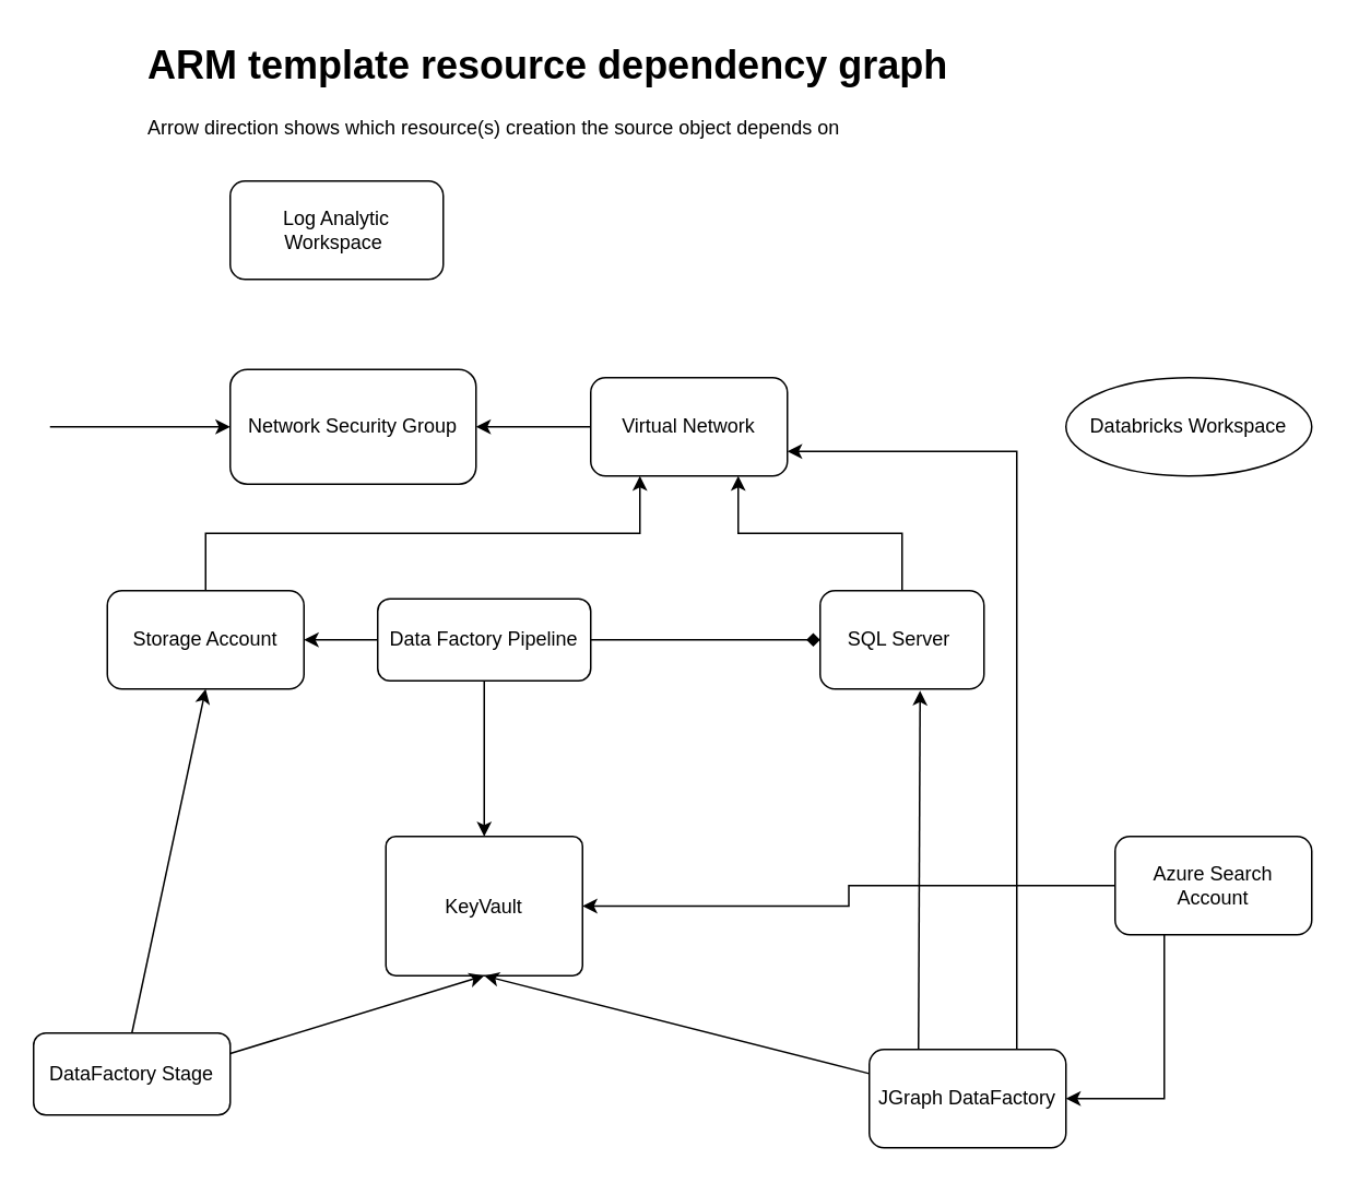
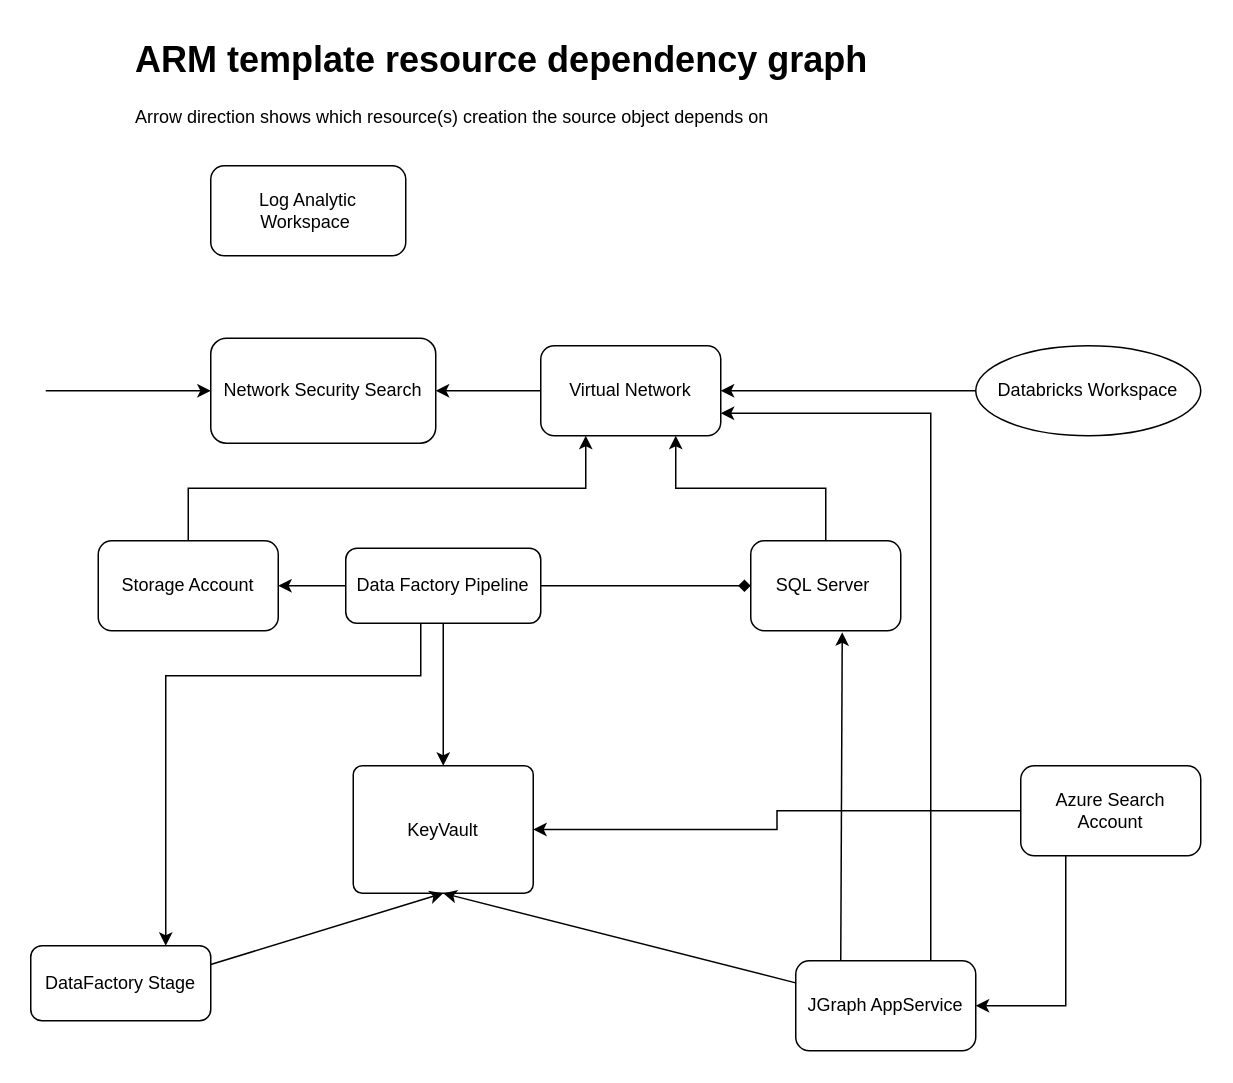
  <mxCell id="0" />
  <mxCell id="1" parent="0" />
  <mxCell id="2" value="" style="edgeStyle=orthogonalEdgeStyle;rounded=0;orthogonalLoop=1;jettySize=auto;html=1;" edge="1" parent="1" source="6" target="4"><mxGeometry relative="1" as="geometry" /></mxCell>
  <mxCell id="3" style="edgeStyle=orthogonalEdgeStyle;rounded=0;orthogonalLoop=1;jettySize=auto;html=1;entryX=0;entryY=0.5;entryDx=0;entryDy=0;" edge="1" parent="1" target="4"><mxGeometry relative="1" as="geometry"><mxPoint x="30" y="260" as="sourcePoint" /><Array as="points"><mxPoint x="30" y="260" /></Array></mxGeometry></mxCell>
- <mxCell id="4" value="Network Security Group&lt;br&gt;" style="rounded=1;whiteSpace=wrap;html=1;fontSize=12;glass=0;strokeWidth=1;shadow=0;" parent="1" vertex="1"><mxGeometry x="140" y="225" width="150" height="70" as="geometry" /></mxCell>
+ <mxCell id="4" value="Network Security Search&lt;br&gt;" style="rounded=1;whiteSpace=wrap;html=1;fontSize=12;glass=0;strokeWidth=1;shadow=0;" parent="1" vertex="1"><mxGeometry x="140" y="225" width="150" height="70" as="geometry" /></mxCell>
+ <mxCell id="5" style="edgeStyle=orthogonalEdgeStyle;rounded=0;orthogonalLoop=1;jettySize=auto;html=1;exitX=0;exitY=0.5;exitDx=0;exitDy=0;entryX=1;entryY=0.5;entryDx=0;entryDy=0;" edge="1" parent="1" source="18" target="6"><mxGeometry relative="1" as="geometry" /></mxCell>
  <mxCell id="6" value="Virtual Network" style="whiteSpace=wrap;html=1;rounded=1;shadow=0;strokeWidth=1;glass=0;" vertex="1" parent="1"><mxGeometry x="360" y="230" width="120" height="60" as="geometry" /></mxCell>
  <mxCell id="7" style="edgeStyle=orthogonalEdgeStyle;rounded=0;orthogonalLoop=1;jettySize=auto;html=1;exitX=0.5;exitY=0;exitDx=0;exitDy=0;entryX=0.25;entryY=1;entryDx=0;entryDy=0;" edge="1" parent="1" source="8" target="6"><mxGeometry relative="1" as="geometry"><mxPoint x="220" y="350" as="targetPoint" /></mxGeometry></mxCell>
  <mxCell id="8" value="Storage Account" style="whiteSpace=wrap;html=1;rounded=1;shadow=0;strokeWidth=1;glass=0;" vertex="1" parent="1"><mxGeometry x="65" y="360" width="120" height="60" as="geometry" /></mxCell>
  <mxCell id="9" style="edgeStyle=orthogonalEdgeStyle;rounded=0;orthogonalLoop=1;jettySize=auto;html=1;exitX=0.5;exitY=0;exitDx=0;exitDy=0;entryX=0.75;entryY=1;entryDx=0;entryDy=0;" edge="1" parent="1" source="10" target="6"><mxGeometry relative="1" as="geometry" /></mxCell>
  <mxCell id="10" value="SQL Server&amp;nbsp;" style="whiteSpace=wrap;html=1;rounded=1;shadow=0;strokeWidth=1;glass=0;" vertex="1" parent="1"><mxGeometry x="500" y="360" width="100" height="60" as="geometry" /></mxCell>
  <mxCell id="11" value="KeyVault" style="whiteSpace=wrap;html=1;rounded=1;shadow=0;strokeWidth=1;glass=0;arcSize=7;" vertex="1" parent="1"><mxGeometry x="235" y="510" width="120" height="85" as="geometry" /></mxCell>
  <mxCell id="12" style="edgeStyle=orthogonalEdgeStyle;rounded=0;orthogonalLoop=1;jettySize=auto;html=1;exitX=0;exitY=0.5;exitDx=0;exitDy=0;entryX=1;entryY=0.5;entryDx=0;entryDy=0;" edge="1" parent="1" source="14" target="11"><mxGeometry relative="1" as="geometry" /></mxCell>
  <mxCell id="13" style="edgeStyle=orthogonalEdgeStyle;rounded=0;orthogonalLoop=1;jettySize=auto;html=1;exitX=0.25;exitY=1;exitDx=0;exitDy=0;entryX=1;entryY=0.5;entryDx=0;entryDy=0;" edge="1" parent="1" source="14" target="16"><mxGeometry relative="1" as="geometry" /></mxCell>
  <mxCell id="14" value="Azure Search Account" style="whiteSpace=wrap;html=1;rounded=1;shadow=0;strokeWidth=1;glass=0;" vertex="1" parent="1"><mxGeometry x="680" y="510" width="120" height="60" as="geometry" /></mxCell>
  <mxCell id="15" style="edgeStyle=orthogonalEdgeStyle;rounded=0;orthogonalLoop=1;jettySize=auto;html=1;exitX=0.75;exitY=0;exitDx=0;exitDy=0;entryX=1;entryY=0.75;entryDx=0;entryDy=0;" edge="1" parent="1" source="16" target="6"><mxGeometry relative="1" as="geometry" /></mxCell>
- <mxCell id="16" value="JGraph DataFactory" style="whiteSpace=wrap;html=1;rounded=1;shadow=0;strokeWidth=1;glass=0;" vertex="1" parent="1"><mxGeometry x="530" y="640" width="120" height="60" as="geometry" /></mxCell>
+ <mxCell id="16" value="JGraph AppService" style="whiteSpace=wrap;html=1;rounded=1;shadow=0;strokeWidth=1;glass=0;" vertex="1" parent="1"><mxGeometry x="530" y="640" width="120" height="60" as="geometry" /></mxCell>
  <mxCell id="17" value="DataFactory Stage" style="whiteSpace=wrap;html=1;rounded=1;shadow=0;strokeWidth=1;glass=0;" vertex="1" parent="1"><mxGeometry x="20" y="630" width="120" height="50" as="geometry" /></mxCell>
  <mxCell id="18" value="Databricks Workspace" style="ellipse;whiteSpace=wrap;html=1;shadow=0;strokeWidth=1;glass=0;" vertex="1" parent="1"><mxGeometry x="650" y="230" width="150" height="60" as="geometry" /></mxCell>
  <mxCell id="19" value="Log Analytic Workspace&amp;nbsp;" style="whiteSpace=wrap;html=1;rounded=1;shadow=0;strokeWidth=1;glass=0;" vertex="1" parent="1"><mxGeometry x="140" y="110" width="130" height="60" as="geometry" /></mxCell>
- <mxCell id="20" value="" style="endArrow=classic;html=1;entryX=0.5;entryY=1;entryDx=0;entryDy=0;exitX=0.5;exitY=0;exitDx=0;exitDy=0;" edge="1" parent="1" source="17" target="8"><mxGeometry width="50" height="50" relative="1" as="geometry"><mxPoint x="510" y="440" as="sourcePoint" /><mxPoint x="210" y="520" as="targetPoint" /></mxGeometry></mxCell>
  <mxCell id="21" value="" style="endArrow=classic;html=1;entryX=0.5;entryY=1;entryDx=0;entryDy=0;exitX=1;exitY=0.25;exitDx=0;exitDy=0;" edge="1" parent="1" source="17" target="11"><mxGeometry width="50" height="50" relative="1" as="geometry"><mxPoint x="510" y="440" as="sourcePoint" /><mxPoint x="460" y="490" as="targetPoint" /></mxGeometry></mxCell>
  <mxCell id="22" value="" style="endArrow=classic;html=1;entryX=0.61;entryY=1.017;entryDx=0;entryDy=0;exitX=0.25;exitY=0;exitDx=0;exitDy=0;entryPerimeter=0;" edge="1" parent="1" source="16" target="10"><mxGeometry width="50" height="50" relative="1" as="geometry"><mxPoint x="510" y="440" as="sourcePoint" /><mxPoint x="460" y="490" as="targetPoint" /></mxGeometry></mxCell>
  <mxCell id="23" value="" style="endArrow=classic;html=1;entryX=0.5;entryY=1;entryDx=0;entryDy=0;" edge="1" parent="1" source="16" target="11"><mxGeometry width="50" height="50" relative="1" as="geometry"><mxPoint x="630" y="677" as="sourcePoint" /><mxPoint x="460" y="490" as="targetPoint" /></mxGeometry></mxCell>
  <mxCell id="24" value="&lt;h1&gt;ARM template resource dependency graph&lt;/h1&gt;&lt;p&gt;Arrow direction shows which resource(s) creation the source object&lt;span&gt;&amp;nbsp;depends on&lt;/span&gt;&lt;/p&gt;" style="text;html=1;strokeColor=none;fillColor=none;spacing=5;spacingTop=-20;whiteSpace=wrap;overflow=hidden;rounded=0;" vertex="1" parent="1"><mxGeometry x="85" y="20" width="695" height="80" as="geometry" /></mxCell>
+ <mxCell id="25" value="" style="edgeStyle=orthogonalEdgeStyle;rounded=0;orthogonalLoop=1;jettySize=auto;html=1;entryX=0.75;entryY=0;entryDx=0;entryDy=0;" edge="1" parent="1" source="29" target="17"><mxGeometry relative="1" as="geometry"><mxPoint x="110" y="610" as="targetPoint" /><Array as="points"><mxPoint x="280" y="450" /><mxPoint x="110" y="450" /></Array></mxGeometry></mxCell>
  <mxCell id="26" style="edgeStyle=orthogonalEdgeStyle;rounded=0;orthogonalLoop=1;jettySize=auto;html=1;exitX=1;exitY=0.5;exitDx=0;exitDy=0;entryX=0;entryY=0.5;entryDx=0;entryDy=0;endArrow=diamond;" edge="1" parent="1" source="29" target="10"><mxGeometry relative="1" as="geometry" /></mxCell>
  <mxCell id="27" style="edgeStyle=orthogonalEdgeStyle;rounded=0;orthogonalLoop=1;jettySize=auto;html=1;exitX=0;exitY=0.5;exitDx=0;exitDy=0;entryX=1;entryY=0.5;entryDx=0;entryDy=0;" edge="1" parent="1" source="29" target="8"><mxGeometry relative="1" as="geometry" /></mxCell>
  <mxCell id="28" style="edgeStyle=orthogonalEdgeStyle;rounded=0;orthogonalLoop=1;jettySize=auto;html=1;exitX=0.5;exitY=1;exitDx=0;exitDy=0;entryX=0.5;entryY=0;entryDx=0;entryDy=0;" edge="1" parent="1" source="29" target="11"><mxGeometry relative="1" as="geometry" /></mxCell>
  <mxCell id="29" value="Data Factory Pipeline" style="rounded=1;whiteSpace=wrap;html=1;" vertex="1" parent="1"><mxGeometry x="230" y="365" width="130" height="50" as="geometry" /></mxCell>
